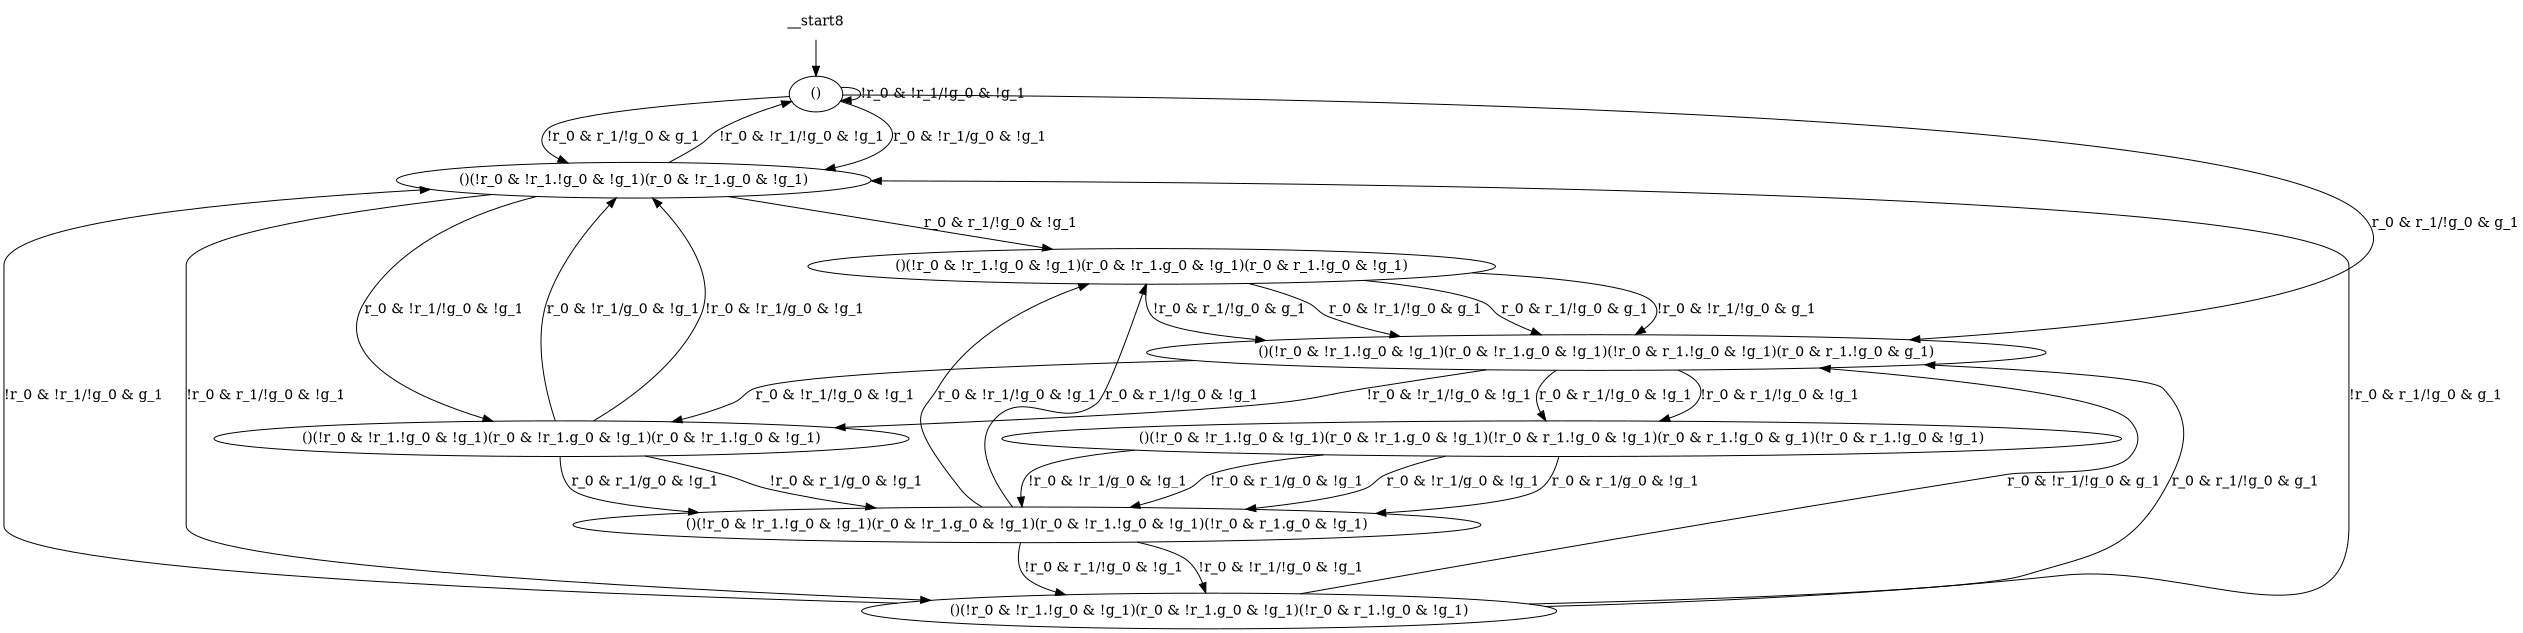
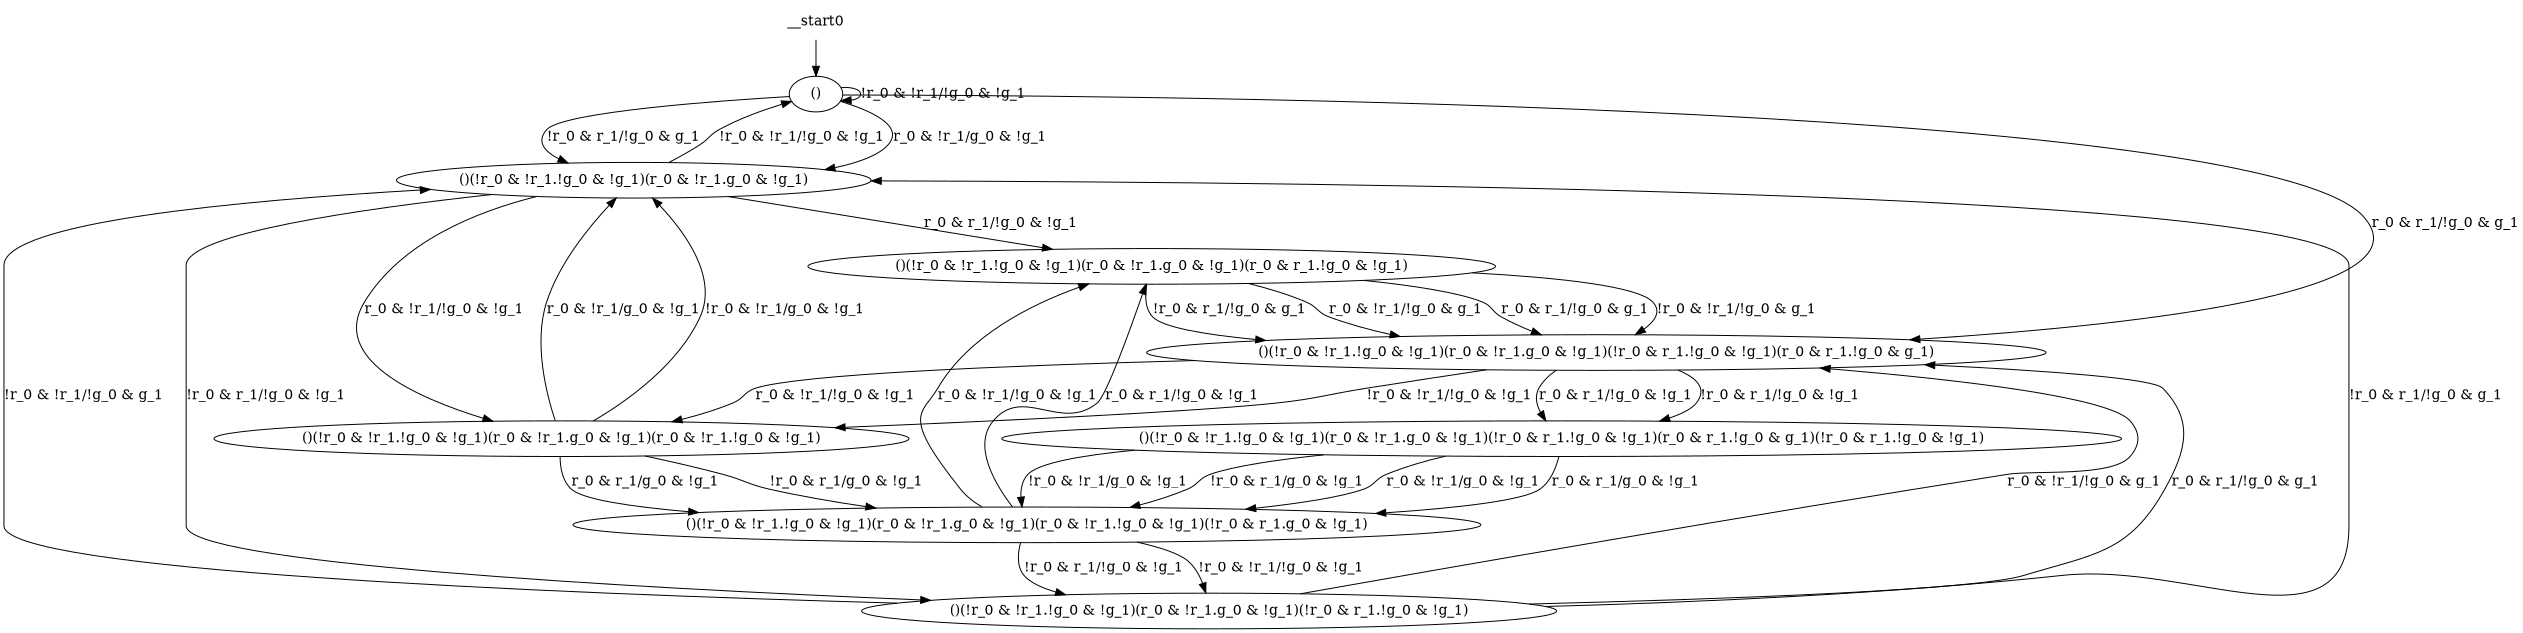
  digraph {
    n1 [label="()"]
    n2 [label="()(!r_0 & !r_1.!g_0 & !g_1)(r_0 & !r_1.g_0 & !g_1)"]
    n3 [label="()(!r_0 & !r_1.!g_0 & !g_1)(r_0 & !r_1.g_0 & !g_1)(!r_0 & r_1.!g_0 & !g_1)(r_0 & r_1.!g_0 & g_1)"]
    n4 [label="()(!r_0 & !r_1.!g_0 & !g_1)(r_0 & !r_1.g_0 & !g_1)(!r_0 & r_1.!g_0 & !g_1)"]
    n5 [label="()(!r_0 & !r_1.!g_0 & !g_1)(r_0 & !r_1.g_0 & !g_1)(r_0 & !r_1.!g_0 & !g_1)"]
    n6 [label="()(!r_0 & !r_1.!g_0 & !g_1)(r_0 & !r_1.g_0 & !g_1)(r_0 & r_1.!g_0 & !g_1)"]
    n7 [label="()(!r_0 & !r_1.!g_0 & !g_1)(r_0 & !r_1.g_0 & !g_1)(!r_0 & r_1.!g_0 & !g_1)(r_0 & r_1.!g_0 & g_1)(!r_0 & r_1.!g_0 & !g_1)"]
    n8 [label="()(!r_0 & !r_1.!g_0 & !g_1)(r_0 & !r_1.g_0 & !g_1)(r_0 & !r_1.!g_0 & !g_1)(!r_0 & r_1.g_0 & !g_1)"]
-   __start0 [shape=none label=__start8]
+   __start0 [shape=none]
    n1 -> n1 [label="!r_0 & !r_1/!g_0 & !g_1"]
    n1 -> n2 [label="r_0 & !r_1/g_0 & !g_1"]
    n1 -> n2 [label="!r_0 & r_1/!g_0 & g_1"]
    n1 -> n3 [label="r_0 & r_1/!g_0 & g_1"]
    n2 -> n1 [label="!r_0 & !r_1/!g_0 & !g_1"]
    n2 -> n4 [label="!r_0 & r_1/!g_0 & !g_1"]
    n2 -> n5 [label="r_0 & !r_1/!g_0 & !g_1"]
    n2 -> n6 [label="r_0 & r_1/!g_0 & !g_1"]
    n3 -> n5 [label="!r_0 & !r_1/!g_0 & !g_1"]
    n3 -> n5 [label="r_0 & !r_1/!g_0 & !g_1"]
    n3 -> n7 [label="!r_0 & r_1/!g_0 & !g_1"]
    n3 -> n7 [label="r_0 & r_1/!g_0 & !g_1"]
    n4 -> n2 [label="!r_0 & r_1/!g_0 & g_1"]
    n4 -> n2 [label="!r_0 & !r_1/!g_0 & g_1"]
    n4 -> n3 [label="r_0 & r_1/!g_0 & g_1"]
    n4 -> n3 [label="r_0 & !r_1/!g_0 & g_1"]
    n5 -> n2 [label="r_0 & !r_1/g_0 & !g_1"]
    n5 -> n2 [label="!r_0 & !r_1/g_0 & !g_1"]
    n5 -> n8 [label="!r_0 & r_1/g_0 & !g_1"]
    n5 -> n8 [label="r_0 & r_1/g_0 & !g_1"]
    n6 -> n3 [label="!r_0 & !r_1/!g_0 & g_1"]
    n6 -> n3 [label="!r_0 & r_1/!g_0 & g_1"]
    n6 -> n3 [label="r_0 & !r_1/!g_0 & g_1"]
    n6 -> n3 [label="r_0 & r_1/!g_0 & g_1"]
    n7 -> n8 [label="!r_0 & !r_1/g_0 & !g_1"]
    n7 -> n8 [label="!r_0 & r_1/g_0 & !g_1"]
    n7 -> n8 [label="r_0 & !r_1/g_0 & !g_1"]
    n7 -> n8 [label="r_0 & r_1/g_0 & !g_1"]
    n8 -> n4 [label="!r_0 & !r_1/!g_0 & !g_1"]
    n8 -> n4 [label="!r_0 & r_1/!g_0 & !g_1"]
    n8 -> n6 [label="r_0 & !r_1/!g_0 & !g_1"]
    n8 -> n6 [label="r_0 & r_1/!g_0 & !g_1"]
    __start0 -> n1
  }
